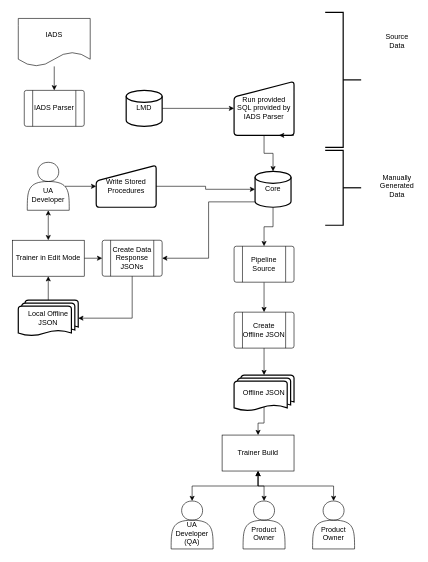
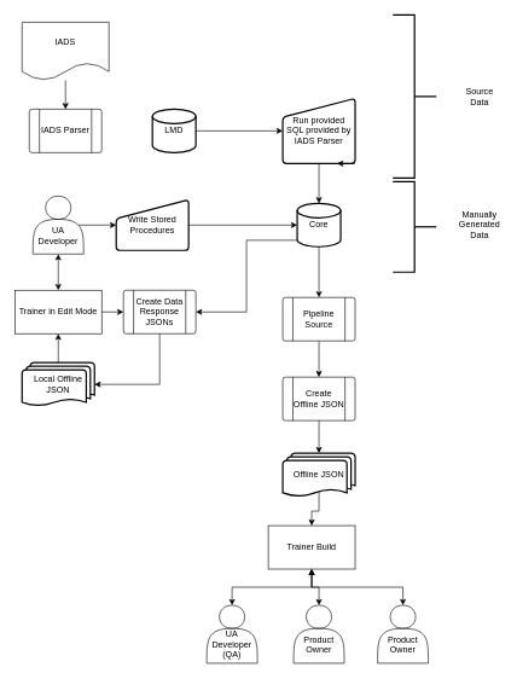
  <mxCell id="0" />
  <mxCell id="1" parent="0" />
  <mxCell id="2" value="IADS" style="shape=document;whiteSpace=wrap;html=1;boundedLbl=1;" parent="1" vertex="1"><mxGeometry x="30" y="30" width="120" height="80" as="geometry" /></mxCell>
  <mxCell id="3" style="edgeStyle=orthogonalEdgeStyle;rounded=0;orthogonalLoop=1;jettySize=auto;html=1;exitX=0.5;exitY=0;exitDx=0;exitDy=0;endArrow=none;endFill=0;startArrow=classic;startFill=1;" parent="1" source="11" target="2" edge="1"><mxGeometry relative="1" as="geometry"><mxPoint x="90" y="150" as="sourcePoint" /></mxGeometry></mxCell>
  <mxCell id="4" value="Write Stored&lt;br&gt;Procedures" style="html=1;strokeWidth=2;shape=manualInput;whiteSpace=wrap;rounded=1;size=26;arcSize=11;" parent="1" vertex="1"><mxGeometry x="160" y="275" width="100" height="70" as="geometry" /></mxCell>
  <mxCell id="5" style="edgeStyle=orthogonalEdgeStyle;rounded=0;orthogonalLoop=1;jettySize=auto;html=1;exitX=0.5;exitY=1;exitDx=0;exitDy=0;exitPerimeter=0;" parent="1" source="7" target="16" edge="1"><mxGeometry relative="1" as="geometry" /></mxCell>
  <mxCell id="6" style="edgeStyle=orthogonalEdgeStyle;rounded=0;orthogonalLoop=1;jettySize=auto;html=1;exitX=0;exitY=0.85;exitDx=0;exitDy=0;exitPerimeter=0;entryX=1;entryY=0.5;entryDx=0;entryDy=0;" parent="1" source="7" target="32" edge="1"><mxGeometry relative="1" as="geometry" /></mxCell>
- <mxCell id="7" value="Core" style="strokeWidth=2;html=1;shape=mxgraph.flowchart.database;whiteSpace=wrap;" parent="1" vertex="1"><mxGeometry x="425" y="285" width="60" height="60" as="geometry" /></mxCell>
+ <mxCell id="7" value="Core" style="strokeWidth=2;html=1;shape=mxgraph.flowchart.database;whiteSpace=wrap;" parent="1" vertex="1"><mxGeometry x="410" y="280" width="60" height="60" as="geometry" /></mxCell>
  <mxCell id="8" style="edgeStyle=orthogonalEdgeStyle;rounded=0;orthogonalLoop=1;jettySize=auto;html=1;exitX=1;exitY=0.5;exitDx=0;exitDy=0;entryX=0;entryY=0.5;entryDx=0;entryDy=0;entryPerimeter=0;" parent="1" source="4" target="7" edge="1"><mxGeometry relative="1" as="geometry" /></mxCell>
  <mxCell id="9" style="edgeStyle=orthogonalEdgeStyle;rounded=0;orthogonalLoop=1;jettySize=auto;html=1;exitX=1;exitY=0.5;exitDx=0;exitDy=0;exitPerimeter=0;entryX=0;entryY=0.5;entryDx=0;entryDy=0;" parent="1" source="10" target="17" edge="1"><mxGeometry relative="1" as="geometry" /></mxCell>
  <mxCell id="10" value="LMD" style="strokeWidth=2;html=1;shape=mxgraph.flowchart.database;whiteSpace=wrap;" parent="1" vertex="1"><mxGeometry x="210" y="150" width="60" height="60" as="geometry" /></mxCell>
  <mxCell id="11" value="IADS Parser" style="verticalLabelPosition=middle;verticalAlign=middle;html=1;shape=process;whiteSpace=wrap;rounded=1;size=0.14;arcSize=6;labelPosition=center;align=center;" parent="1" vertex="1"><mxGeometry x="40" y="150" width="100" height="60" as="geometry" /></mxCell>
  <mxCell id="12" style="edgeStyle=orthogonalEdgeStyle;rounded=0;orthogonalLoop=1;jettySize=auto;html=1;exitX=0.9;exitY=0.5;exitDx=0;exitDy=0;entryX=0;entryY=0.5;entryDx=0;entryDy=0;exitPerimeter=0;" parent="1" source="14" target="4" edge="1"><mxGeometry relative="1" as="geometry" /></mxCell>
  <mxCell id="13" style="edgeStyle=orthogonalEdgeStyle;rounded=0;orthogonalLoop=1;jettySize=auto;html=1;exitX=0.5;exitY=1;exitDx=0;exitDy=0;entryX=0.5;entryY=0;entryDx=0;entryDy=0;startArrow=classic;startFill=1;" parent="1" source="14" target="24" edge="1"><mxGeometry relative="1" as="geometry" /></mxCell>
  <mxCell id="14" value="&lt;br&gt;&lt;br&gt;UA Developer" style="shape=actor;whiteSpace=wrap;html=1;labelPosition=center;verticalLabelPosition=middle;align=center;verticalAlign=middle;" parent="1" vertex="1"><mxGeometry x="45" y="270" width="70" height="80" as="geometry" /></mxCell>
  <mxCell id="15" style="edgeStyle=orthogonalEdgeStyle;rounded=0;orthogonalLoop=1;jettySize=auto;html=1;exitX=0.5;exitY=1;exitDx=0;exitDy=0;entryX=0.5;entryY=0;entryDx=0;entryDy=0;" parent="1" source="16" target="21" edge="1"><mxGeometry relative="1" as="geometry" /></mxCell>
  <mxCell id="16" value="Pipeline Source" style="verticalLabelPosition=middle;verticalAlign=middle;html=1;shape=process;whiteSpace=wrap;rounded=1;size=0.14;arcSize=6;labelPosition=center;align=center;" parent="1" vertex="1"><mxGeometry x="390" y="410" width="100" height="60" as="geometry" /></mxCell>
  <mxCell id="17" value="Run provided SQL provided by IADS Parser" style="html=1;strokeWidth=2;shape=manualInput;whiteSpace=wrap;rounded=1;size=26;arcSize=11;" parent="1" vertex="1"><mxGeometry x="390" y="135" width="100" height="90" as="geometry" /></mxCell>
  <mxCell id="18" value="Offline JSON" style="strokeWidth=2;html=1;shape=mxgraph.flowchart.multi-document;whiteSpace=wrap;" parent="1" vertex="1"><mxGeometry x="390" y="625" width="100" height="60" as="geometry" /></mxCell>
  <mxCell id="19" style="edgeStyle=orthogonalEdgeStyle;rounded=0;orthogonalLoop=1;jettySize=auto;html=1;exitX=0.5;exitY=0.88;exitDx=0;exitDy=0;entryX=0.5;entryY=0;entryDx=0;entryDy=0;exitPerimeter=0;" parent="1" source="18" target="25" edge="1"><mxGeometry relative="1" as="geometry"><mxPoint x="250" y="685" as="sourcePoint" /></mxGeometry></mxCell>
  <mxCell id="20" style="edgeStyle=orthogonalEdgeStyle;rounded=0;orthogonalLoop=1;jettySize=auto;html=1;exitX=0.5;exitY=1;exitDx=0;exitDy=0;entryX=0.5;entryY=0;entryDx=0;entryDy=0;entryPerimeter=0;" parent="1" source="17" target="7" edge="1"><mxGeometry relative="1" as="geometry"><mxPoint x="460" y="270" as="targetPoint" /></mxGeometry></mxCell>
  <mxCell id="21" value="Create Offline JSON" style="verticalLabelPosition=middle;verticalAlign=middle;html=1;shape=process;whiteSpace=wrap;rounded=1;size=0.14;arcSize=6;labelPosition=center;align=center;" parent="1" vertex="1"><mxGeometry x="390" y="520" width="100" height="60" as="geometry" /></mxCell>
  <mxCell id="22" style="edgeStyle=orthogonalEdgeStyle;rounded=0;orthogonalLoop=1;jettySize=auto;html=1;exitX=0.5;exitY=1;exitDx=0;exitDy=0;entryX=0.5;entryY=0;entryDx=0;entryDy=0;entryPerimeter=0;" parent="1" source="21" target="18" edge="1"><mxGeometry relative="1" as="geometry" /></mxCell>
  <mxCell id="23" style="edgeStyle=orthogonalEdgeStyle;rounded=0;orthogonalLoop=1;jettySize=auto;html=1;exitX=1;exitY=0.5;exitDx=0;exitDy=0;entryX=0;entryY=0.5;entryDx=0;entryDy=0;" parent="1" source="24" target="32" edge="1"><mxGeometry relative="1" as="geometry" /></mxCell>
  <mxCell id="24" value="Trainer in Edit Mode" style="rounded=0;whiteSpace=wrap;html=1;" parent="1" vertex="1"><mxGeometry x="20" y="400" width="120" height="60" as="geometry" /></mxCell>
  <mxCell id="25" value="Trainer Build" style="rounded=0;whiteSpace=wrap;html=1;" parent="1" vertex="1"><mxGeometry x="370" y="725" width="120" height="60" as="geometry" /></mxCell>
  <mxCell id="26" style="edgeStyle=orthogonalEdgeStyle;rounded=0;orthogonalLoop=1;jettySize=auto;html=1;exitX=0.5;exitY=0;exitDx=0;exitDy=0;entryX=0.5;entryY=1;entryDx=0;entryDy=0;startArrow=classic;startFill=1;" parent="1" source="27" target="25" edge="1"><mxGeometry relative="1" as="geometry" /></mxCell>
  <mxCell id="27" value="&lt;br&gt;&lt;br&gt;UA Developer (QA)" style="shape=actor;whiteSpace=wrap;html=1;labelPosition=center;verticalLabelPosition=middle;align=center;verticalAlign=middle;" parent="1" vertex="1"><mxGeometry x="285" y="835" width="70" height="80" as="geometry" /></mxCell>
  <mxCell id="28" style="edgeStyle=orthogonalEdgeStyle;rounded=0;orthogonalLoop=1;jettySize=auto;html=1;exitX=0.5;exitY=0;exitDx=0;exitDy=0;entryX=0.5;entryY=1;entryDx=0;entryDy=0;startArrow=classic;startFill=1;" parent="1" source="29" target="25" edge="1"><mxGeometry relative="1" as="geometry" /></mxCell>
  <mxCell id="29" value="&lt;br&gt;&lt;br&gt;Product Owner" style="shape=actor;whiteSpace=wrap;html=1;labelPosition=center;verticalLabelPosition=middle;align=center;verticalAlign=middle;" parent="1" vertex="1"><mxGeometry x="405" y="835" width="70" height="80" as="geometry" /></mxCell>
  <mxCell id="30" value="&lt;br&gt;&lt;br&gt;Product Owner" style="shape=actor;whiteSpace=wrap;html=1;labelPosition=center;verticalLabelPosition=middle;align=center;verticalAlign=middle;" parent="1" vertex="1"><mxGeometry x="521" y="835" width="70" height="80" as="geometry" /></mxCell>
  <mxCell id="31" style="edgeStyle=orthogonalEdgeStyle;rounded=0;orthogonalLoop=1;jettySize=auto;html=1;exitX=0.5;exitY=0;exitDx=0;exitDy=0;startArrow=classic;startFill=1;" parent="1" source="30" target="25" edge="1"><mxGeometry relative="1" as="geometry"><mxPoint x="441" y="792.02" as="targetPoint" /></mxGeometry></mxCell>
  <mxCell id="32" value="Create Data Response JSONs" style="verticalLabelPosition=middle;verticalAlign=middle;html=1;shape=process;whiteSpace=wrap;rounded=1;size=0.14;arcSize=6;labelPosition=center;align=center;" parent="1" vertex="1"><mxGeometry x="170" y="400" width="100" height="60" as="geometry" /></mxCell>
  <mxCell id="33" style="edgeStyle=orthogonalEdgeStyle;rounded=0;orthogonalLoop=1;jettySize=auto;html=1;exitX=0.5;exitY=0;exitDx=0;exitDy=0;exitPerimeter=0;entryX=0.5;entryY=1;entryDx=0;entryDy=0;" parent="1" source="34" target="24" edge="1"><mxGeometry relative="1" as="geometry" /></mxCell>
  <mxCell id="34" value="Local Offline JSON" style="strokeWidth=2;html=1;shape=mxgraph.flowchart.multi-document;whiteSpace=wrap;" parent="1" vertex="1"><mxGeometry x="30" y="500" width="100" height="60" as="geometry" /></mxCell>
  <mxCell id="35" style="edgeStyle=orthogonalEdgeStyle;rounded=0;orthogonalLoop=1;jettySize=auto;html=1;exitX=0.5;exitY=1;exitDx=0;exitDy=0;entryX=1;entryY=0.5;entryDx=0;entryDy=0;entryPerimeter=0;" parent="1" source="32" target="34" edge="1"><mxGeometry relative="1" as="geometry" /></mxCell>
  <mxCell id="36" value="" style="strokeWidth=2;html=1;shape=mxgraph.flowchart.annotation_2;align=left;labelPosition=right;pointerEvents=1;rotation=-180;" vertex="1" parent="1"><mxGeometry x="542" y="20" width="60" height="225" as="geometry" /></mxCell>
- <mxCell id="37" value="Source Data" style="text;html=1;strokeColor=none;fillColor=none;align=center;verticalAlign=middle;whiteSpace=wrap;rounded=0;" vertex="1" parent="1"><mxGeometry x="632" y="52.5" width="60" height="30" as="geometry" /></mxCell>
+ <mxCell id="37" value="Source Data" style="text;html=1;strokeColor=none;fillColor=none;align=center;verticalAlign=middle;whiteSpace=wrap;rounded=0;" vertex="1" parent="1"><mxGeometry x="632" y="117.5" width="60" height="30" as="geometry" /></mxCell>
  <mxCell id="38" value="" style="strokeWidth=2;html=1;shape=mxgraph.flowchart.annotation_2;align=left;labelPosition=right;pointerEvents=1;rotation=-180;" vertex="1" parent="1"><mxGeometry x="542" y="250" width="60" height="125" as="geometry" /></mxCell>
  <mxCell id="39" value="Manually Generated Data" style="text;html=1;strokeColor=none;fillColor=none;align=center;verticalAlign=middle;whiteSpace=wrap;rounded=0;" vertex="1" parent="1"><mxGeometry x="632" y="295" width="60" height="30" as="geometry" /></mxCell>
  <mxCell id="40" style="edgeStyle=orthogonalEdgeStyle;rounded=0;orthogonalLoop=1;jettySize=auto;html=1;exitX=1;exitY=1;exitDx=0;exitDy=0;entryX=0.75;entryY=1;entryDx=0;entryDy=0;" edge="1" parent="1" source="17" target="17"><mxGeometry relative="1" as="geometry" /></mxCell>
